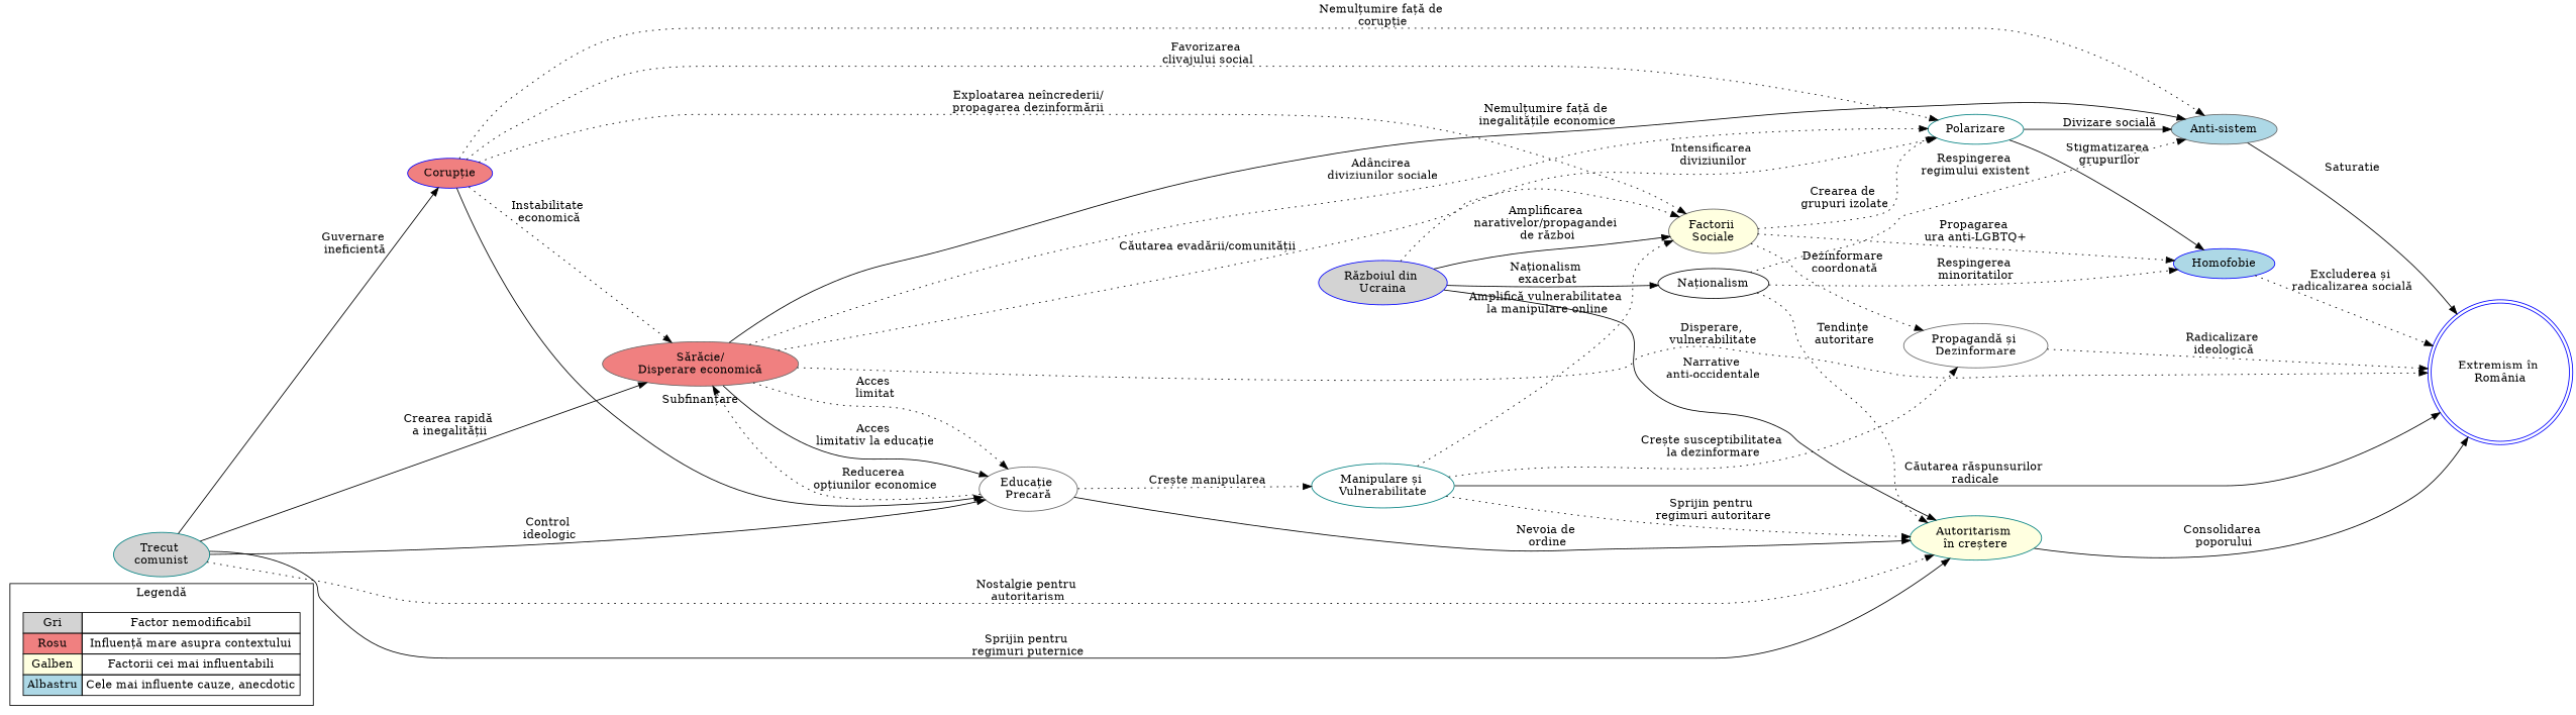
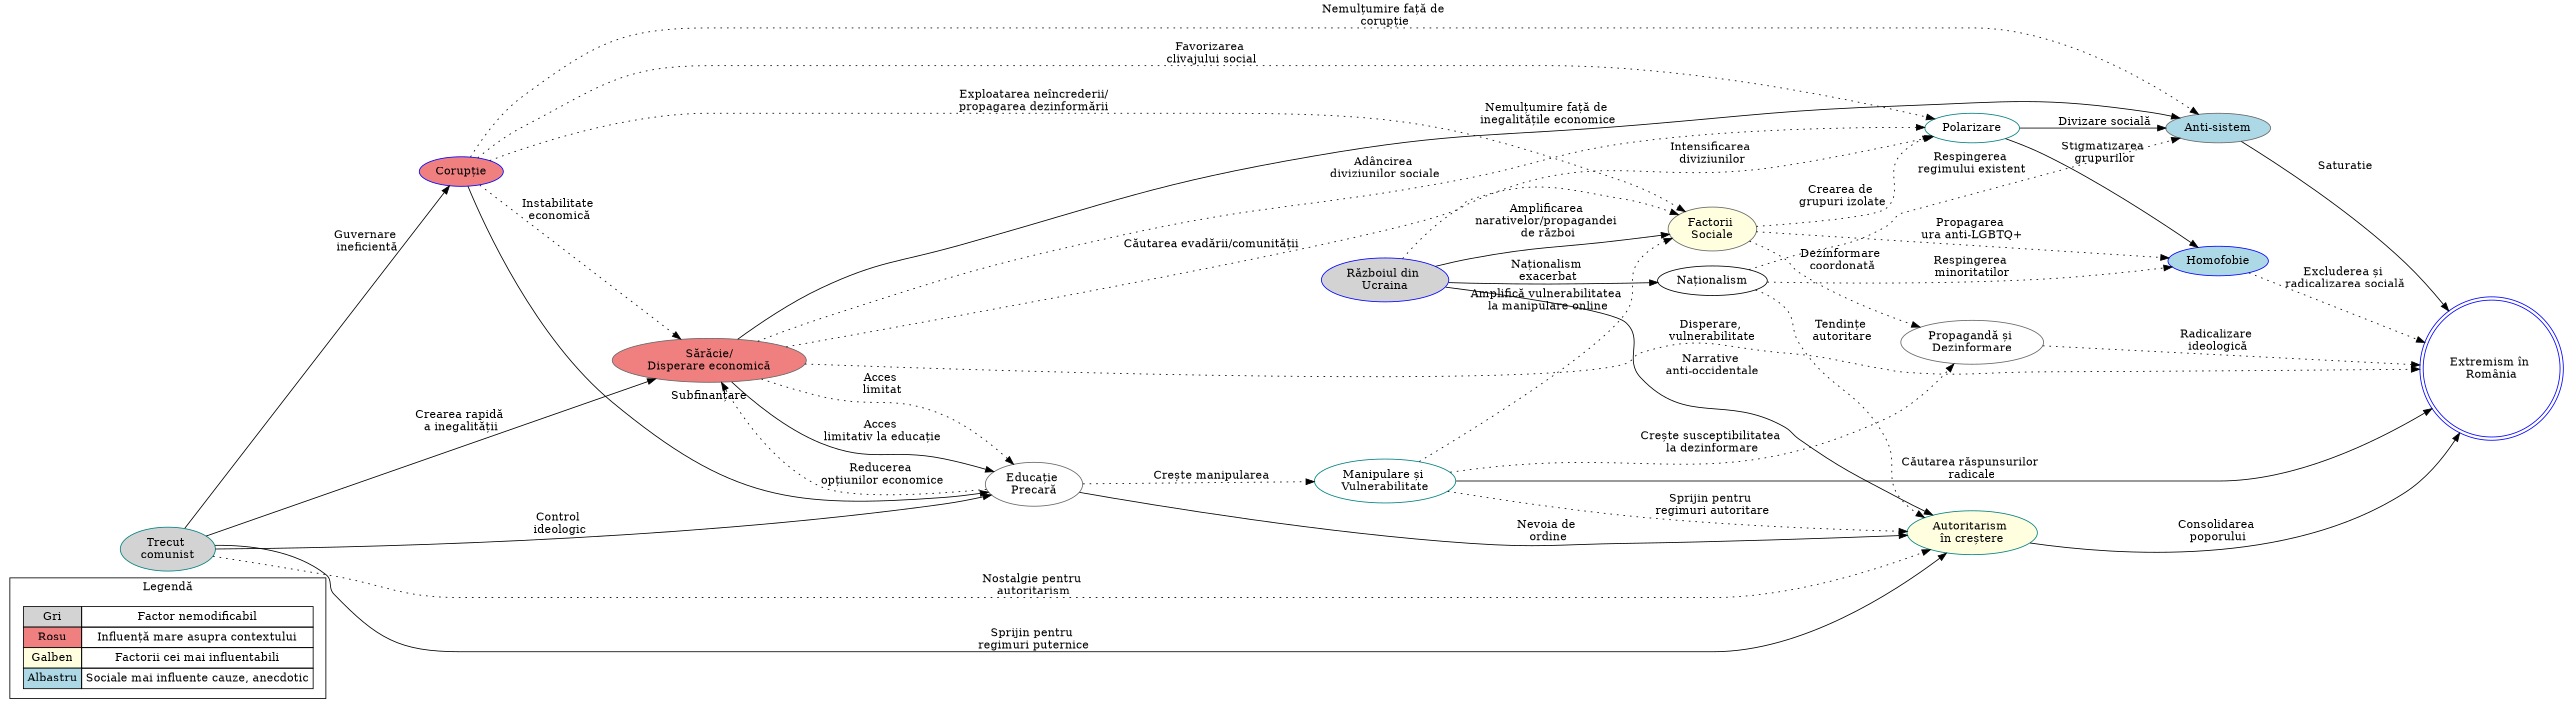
  digraph {
    rankdir=LR
    node [color=gray40 style=filled]
    edge [style=dotted]
-   n1 [label=<<TABLE BORDER="0" CELLBORDER="1" CELLSPACING="0" CELLPADDING="4">            <TR>              <TD BGCOLOR="lightgray">Gri</TD><TD>Factor nemodificabil</TD>             </TR>            <TR>              <TD BGCOLOR="lightcoral">Rosu</TD><TD>Influență mare asupra contextului</TD>             </TR>             <TR>              <TD BGCOLOR="lightyellow">Galben</TD><TD>Factorii cei mai influentabili</TD>             </TR>            <TR>             <TD BGCOLOR="lightblue">Albastru</TD><TD>Cele mai influente cauze, anecdotic</TD>            </TR>          </TABLE>> shape=plaintext color="" style=""]
+   n1 [label=<<TABLE BORDER="0" CELLBORDER="1" CELLSPACING="0" CELLPADDING="4">            <TR>              <TD BGCOLOR="lightgray">Gri</TD><TD>Factor nemodificabil</TD>             </TR>            <TR>              <TD BGCOLOR="lightcoral">Rosu</TD><TD>Influență mare asupra contextului</TD>             </TR>             <TR>              <TD BGCOLOR="lightyellow">Galben</TD><TD>Factorii cei mai influentabili</TD>             </TR>            <TR>             <TD BGCOLOR="lightblue">Albastru</TD><TD>Sociale mai influente cauze, anecdotic</TD>            </TR>          </TABLE>> shape=plaintext color="" style=""]
    n2 [color=blue label="Extremism în \nRomânia" shape=doublecircle style=""]
    n3 [color=teal fillcolor=lightgray label="Trecut \ncomunist"]
    n4 [color=blue fillcolor=lightcoral label="Corupție"]
    n5 [fillcolor=lightcoral label="Sărăcie/\nDisperare economică"]
    n6 [label="Educație \nPrecară" style=""]
    n7 [color=teal fillcolor=lightyellow label="Autoritarism \nîn creștere"]
    n8 [fillcolor=lightyellow label="Factorii \nSociale"]
    n9 [color=teal label=Polarizare style=""]
    n10 [fillcolor=lightblue label="Anti-sistem"]
    n11 [color=teal label="Manipulare și \nVulnerabilitate" style=""]
    n12 [color=blue fillcolor=lightgray label="Războiul din \nUcraina"]
    n13 [color=black label="Naționalism" style=""]
    n14 [label="Propagandă și \nDezinformare" style=""]
    n15 [color=blue fillcolor=lightblue label=Homofobie]
    subgraph cluster_1 {
      label="Legendă"
      n1
    }
    n3 -> n4 [label="Guvernare \nineficientă" style=solid]
    n3 -> n5 [label="Crearea rapidă \na inegalității" style=solid]
    n3 -> n6 [label="Control \nideologic" style=solid]
    n3 -> n7 [label="Nostalgie pentru \nautoritarism"]
    n3 -> n7 [label="Sprijin pentru \nregimuri puternice" style=solid]
    n4 -> n5 [label="Instabilitate \neconomică"]
    n4 -> n6 [label="Subfinanțare" style=solid]
    n4 -> n8 [label="Exploatarea neîncrederii/\npropagarea dezinformării"]
    n4 -> n9 [label="Favorizarea \nclivajului social"]
    n4 -> n10 [label="Nemulțumire față de \ncorupție"]
    n5 -> n2 [label="Disperare, \nvulnerabilitate"]
    n5 -> n6 [label="Acces \nlimitat"]
    n5 -> n6 [label="Acces \nlimitativ la educație" style=solid]
    n5 -> n8 [label="Căutarea evadării/comunității"]
    n5 -> n9 [label="Adâncirea \ndiviziunilor sociale"]
    n5 -> n10 [label="Nemulțumire față de \ninegalitățile economice" style=solid]
    n6 -> n5 [label="Reducerea \nopțiunilor economice"]
    n6 -> n7 [label="Nevoia de \nordine" style=solid]
    n6 -> n11 [label="Crește manipularea"]
    n7 -> n2 [label="Consolidarea \npoporului" style=solid]
    n8 -> n9 [label="Crearea de \ngrupuri izolate"]
    n8 -> n14 [label="Dezinformare \ncoordonată"]
    n8 -> n15 [label="Propagarea \nura anti-LGBTQ+"]
    n9 -> n10 [label="Divizare socială" style=solid]
    n9 -> n15 [label="Stigmatizarea \ngrupurilor" style=solid]
    n10 -> n2 [label=Saturatie style=solid]
    n11 -> n2 [label="Căutarea răspunsurilor \nradicale" style=solid]
    n11 -> n7 [label="Sprijin pentru \nregimuri autoritare"]
    n11 -> n8 [label="Amplifică vulnerabilitatea \nla manipulare online"]
    n11 -> n14 [label="Crește susceptibilitatea \nla dezinformare"]
    n12 -> n7 [label="Narrative \nanti-occidentale" style=solid]
    n12 -> n8 [label="Amplificarea \nnarativelor/propagandei \nde război" style=solid]
    n12 -> n9 [label="Intensificarea \ndiviziunilor"]
    n12 -> n13 [label="Naționalism \nexacerbat" style=solid]
    n13 -> n7 [label="Tendințe \nautoritare"]
    n13 -> n10 [label="Respingerea \nregimului existent"]
    n13 -> n15 [label="Respingerea \nminoritatilor"]
    n14 -> n2 [label="Radicalizare \nideologică"]
    n15 -> n2 [label="Excluderea și \nradicalizarea socială"]
  }
